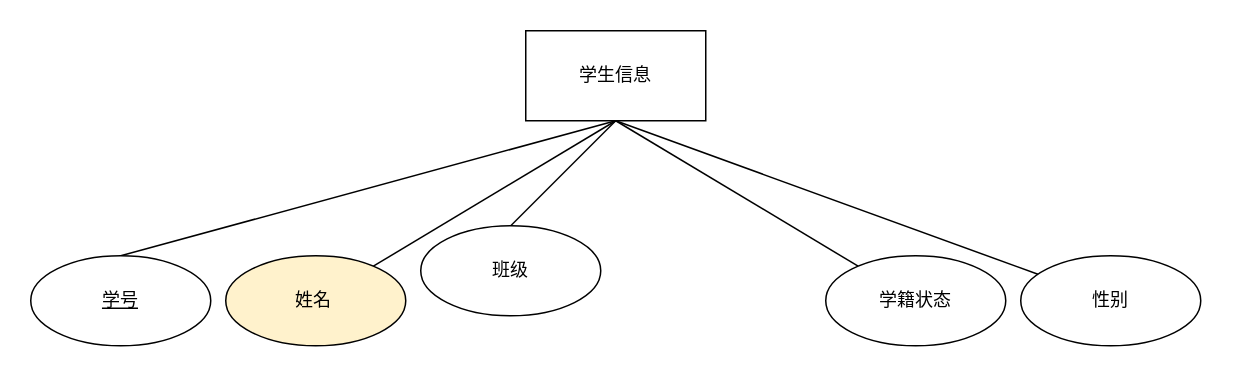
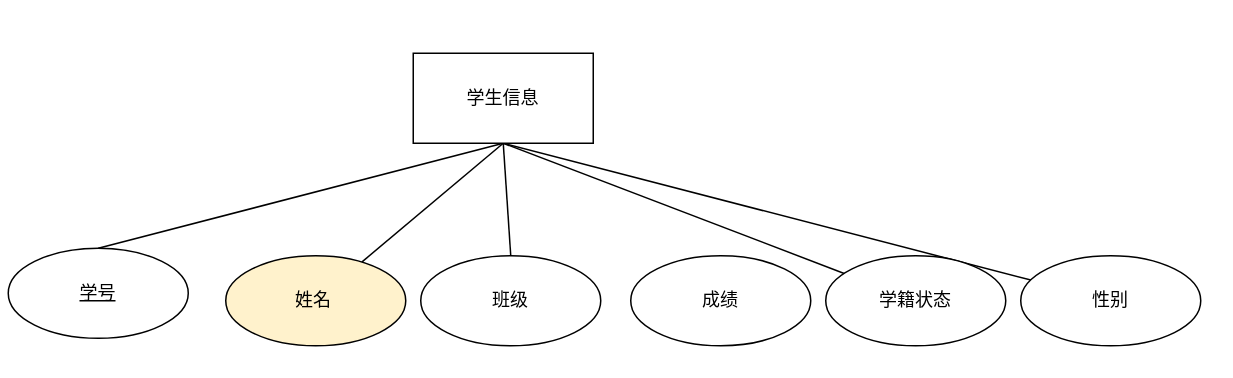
  <mxCell id="0" />
  <mxCell id="1" parent="0" />
  <mxCell id="2" style="rounded=0;orthogonalLoop=1;jettySize=auto;html=1;entryX=0.5;entryY=0;entryDx=0;entryDy=0;exitX=0.5;exitY=1;exitDx=0;exitDy=0;endArrow=none;endFill=0;" edge="1" parent="1" source="7" target="8"><mxGeometry relative="1" as="geometry" /></mxCell>
  <mxCell id="3" style="rounded=0;orthogonalLoop=1;jettySize=auto;html=1;exitX=0.5;exitY=1;exitDx=0;exitDy=0;endArrow=none;endFill=0;" edge="1" parent="1" source="7" target="9"><mxGeometry relative="1" as="geometry" /></mxCell>
  <mxCell id="4" style="rounded=0;orthogonalLoop=1;jettySize=auto;html=1;exitX=0.5;exitY=1;exitDx=0;exitDy=0;entryX=0.5;entryY=0;entryDx=0;entryDy=0;endArrow=none;endFill=0;" edge="1" parent="1" source="7" target="10"><mxGeometry relative="1" as="geometry" /></mxCell>
  <mxCell id="5" style="rounded=0;orthogonalLoop=1;jettySize=auto;html=1;exitX=0.5;exitY=1;exitDx=0;exitDy=0;endArrow=none;endFill=0;" edge="1" parent="1" source="7" target="12"><mxGeometry relative="1" as="geometry" /></mxCell>
  <mxCell id="6" style="rounded=0;orthogonalLoop=1;jettySize=auto;html=1;exitX=0.5;exitY=1;exitDx=0;exitDy=0;endArrow=none;endFill=0;" edge="1" parent="1" source="7" target="13"><mxGeometry relative="1" as="geometry" /></mxCell>
- <mxCell id="7" value="学生信息" style="rounded=0;whiteSpace=wrap;html=1;" vertex="1" parent="1"><mxGeometry x="350" y="20" width="120" height="60" as="geometry" /></mxCell>
- <mxCell id="8" value="&lt;u&gt;学号&lt;/u&gt;" style="ellipse;whiteSpace=wrap;html=1;" vertex="1" parent="1"><mxGeometry x="20" y="170" width="120" height="60" as="geometry" /></mxCell>
+ <mxCell id="7" value="学生信息" style="rounded=0;whiteSpace=wrap;html=1;" vertex="1" parent="1"><mxGeometry x="275" y="35" width="120" height="60" as="geometry" /></mxCell>
+ <mxCell id="8" value="&lt;u&gt;学号&lt;/u&gt;" style="ellipse;whiteSpace=wrap;html=1;" vertex="1" parent="1"><mxGeometry x="5" y="165" width="120" height="60" as="geometry" /></mxCell>
  <mxCell id="9" value="姓名&lt;span style=&quot;white-space: pre;&quot;&gt;&#09;&lt;/span&gt;" style="ellipse;whiteSpace=wrap;html=1;fillColor=#fff2cc;" vertex="1" parent="1"><mxGeometry x="150" y="170" width="120" height="60" as="geometry" /></mxCell>
- <mxCell id="10" value="班级" style="ellipse;whiteSpace=wrap;html=1;" vertex="1" parent="1"><mxGeometry x="280" y="150" width="120" height="60" as="geometry" /></mxCell>
+ <mxCell id="10" value="班级" style="ellipse;whiteSpace=wrap;html=1;" vertex="1" parent="1"><mxGeometry x="280" y="170" width="120" height="60" as="geometry" /></mxCell>
+ <mxCell id="11" value="成绩" style="ellipse;whiteSpace=wrap;html=1;" vertex="1" parent="1"><mxGeometry x="420" y="170" width="120" height="60" as="geometry" /></mxCell>
  <mxCell id="12" value="学籍状态" style="ellipse;whiteSpace=wrap;html=1;" vertex="1" parent="1"><mxGeometry x="550" y="170" width="120" height="60" as="geometry" /></mxCell>
  <mxCell id="13" value="性别" style="ellipse;whiteSpace=wrap;html=1;" vertex="1" parent="1"><mxGeometry x="680" y="170" width="120" height="60" as="geometry" /></mxCell>
